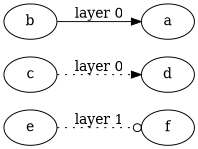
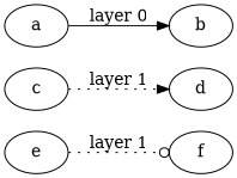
  digraph {
    rankdir=LR
    edge [style=dotted]
    e
    f
    c
    d
    a
    b
    e -> f [arrowhead=odot label="layer 1"]
-   c -> d [label="layer 0"]
-   b -> a [label="layer 0" style=""]
+   c -> d [label="layer 1"]
+   a -> b [label="layer 0" style=""]
  }
